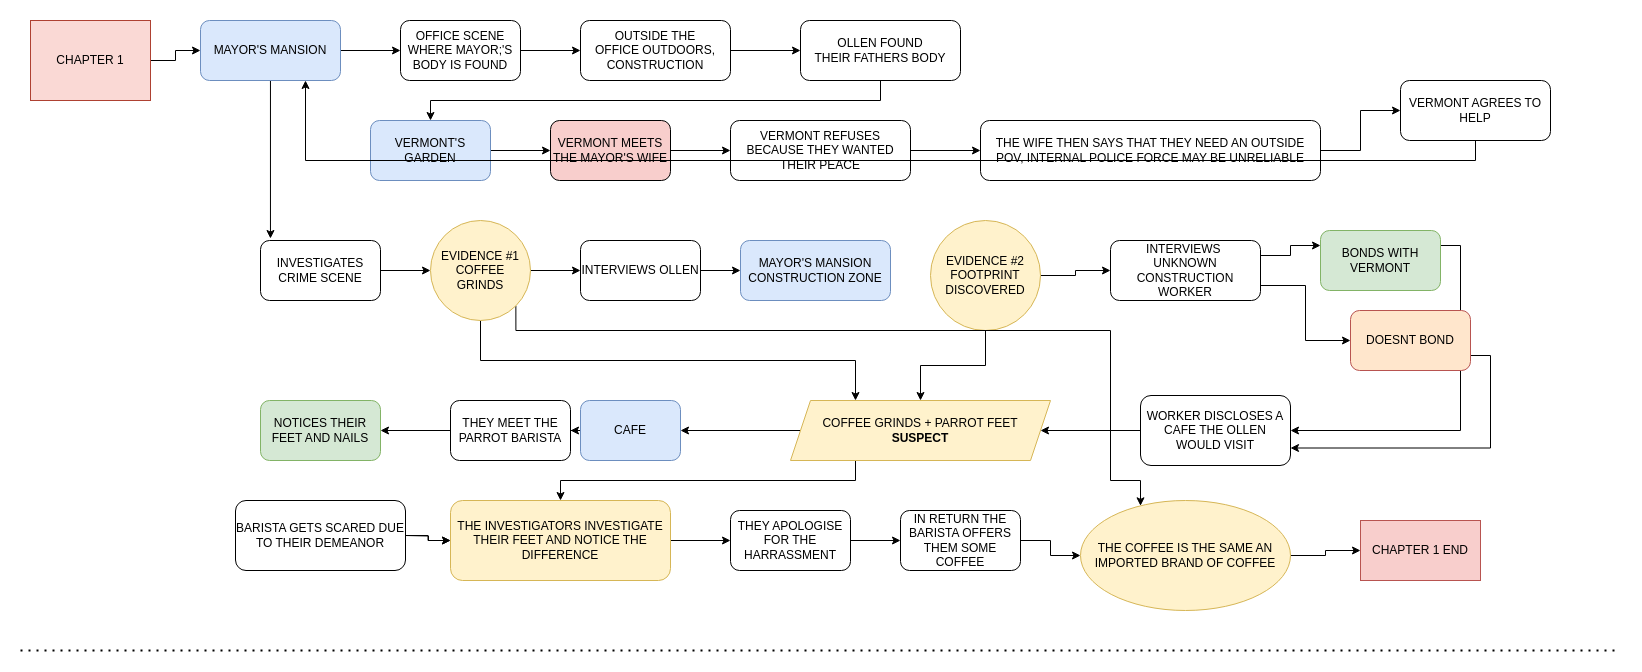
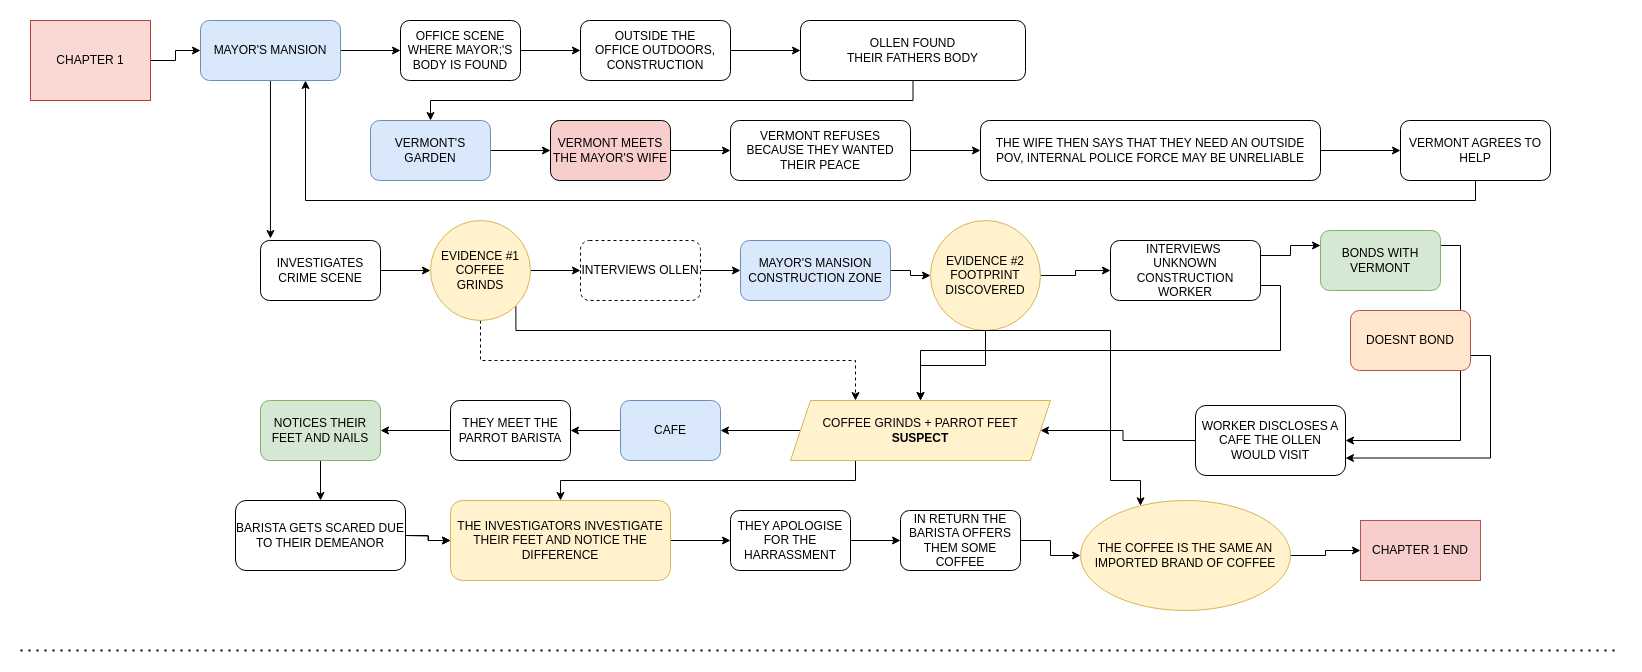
  <mxCell id="0" />
  <mxCell id="1" parent="0" />
  <mxCell id="2" value="" style="edgeStyle=orthogonalEdgeStyle;rounded=0;orthogonalLoop=1;jettySize=auto;html=1;" parent="1" source="3" target="7" edge="1"><mxGeometry relative="1" as="geometry" /></mxCell>
  <mxCell id="3" value="CHAPTER 1" style="rounded=0;whiteSpace=wrap;html=1;fillColor=#fad9d5;strokeColor=#ae4132;" parent="1" vertex="1"><mxGeometry x="30" y="20" width="120" height="80" as="geometry" /></mxCell>
  <mxCell id="4" value="" style="edgeStyle=orthogonalEdgeStyle;rounded=0;orthogonalLoop=1;jettySize=auto;html=1;" parent="1" source="7" target="9" edge="1"><mxGeometry relative="1" as="geometry" /></mxCell>
  <mxCell id="5" style="edgeStyle=orthogonalEdgeStyle;rounded=0;orthogonalLoop=1;jettySize=auto;html=1;exitX=0.5;exitY=0;exitDx=0;exitDy=0;" parent="1" source="7" edge="1"><mxGeometry relative="1" as="geometry"><mxPoint x="270.381" y="39.905" as="targetPoint" /></mxGeometry></mxCell>
  <mxCell id="6" style="edgeStyle=orthogonalEdgeStyle;rounded=0;orthogonalLoop=1;jettySize=auto;html=1;entryX=0.083;entryY=-0.033;entryDx=0;entryDy=0;entryPerimeter=0;" parent="1" source="7" target="25" edge="1"><mxGeometry relative="1" as="geometry" /></mxCell>
  <mxCell id="7" value="MAYOR'S MANSION" style="rounded=1;whiteSpace=wrap;html=1;fillColor=#dae8fc;strokeColor=#6c8ebf;" parent="1" vertex="1"><mxGeometry x="200" y="20" width="140" height="60" as="geometry" /></mxCell>
  <mxCell id="8" value="" style="edgeStyle=orthogonalEdgeStyle;rounded=0;orthogonalLoop=1;jettySize=auto;html=1;" parent="1" source="9" target="11" edge="1"><mxGeometry relative="1" as="geometry" /></mxCell>
  <mxCell id="9" value="OFFICE SCENE WHERE MAYOR;'S BODY IS FOUND" style="rounded=1;whiteSpace=wrap;html=1;" parent="1" vertex="1"><mxGeometry x="400" y="20" width="120" height="60" as="geometry" /></mxCell>
  <mxCell id="10" value="" style="edgeStyle=orthogonalEdgeStyle;rounded=0;orthogonalLoop=1;jettySize=auto;html=1;" parent="1" source="11" target="13" edge="1"><mxGeometry relative="1" as="geometry" /></mxCell>
  <mxCell id="11" value="OUTSIDE THE &lt;br&gt;OFFICE OUTDOORS, CONSTRUCTION" style="rounded=1;whiteSpace=wrap;html=1;" parent="1" vertex="1"><mxGeometry x="580" y="20" width="150" height="60" as="geometry" /></mxCell>
  <mxCell id="12" style="edgeStyle=orthogonalEdgeStyle;rounded=0;orthogonalLoop=1;jettySize=auto;html=1;exitX=0.5;exitY=1;exitDx=0;exitDy=0;entryX=0.5;entryY=0;entryDx=0;entryDy=0;" parent="1" source="13" target="15" edge="1"><mxGeometry relative="1" as="geometry"><mxPoint x="859.667" y="100" as="targetPoint" /></mxGeometry></mxCell>
- <mxCell id="13" value="OLLEN FOUND &lt;br&gt;THEIR FATHERS BODY" style="rounded=1;whiteSpace=wrap;html=1;" parent="1" vertex="1"><mxGeometry x="800" y="20" width="160" height="60" as="geometry" /></mxCell>
+ <mxCell id="13" value="OLLEN FOUND &lt;br&gt;THEIR FATHERS BODY" style="rounded=1;whiteSpace=wrap;html=1;" parent="1" vertex="1"><mxGeometry x="800" y="20" width="225" height="60" as="geometry" /></mxCell>
  <mxCell id="14" value="" style="edgeStyle=orthogonalEdgeStyle;rounded=0;orthogonalLoop=1;jettySize=auto;html=1;" parent="1" source="15" target="17" edge="1"><mxGeometry relative="1" as="geometry" /></mxCell>
  <mxCell id="15" value="VERMONT'S GARDEN" style="rounded=1;whiteSpace=wrap;html=1;fillColor=#dae8fc;strokeColor=#6c8ebf;" parent="1" vertex="1"><mxGeometry x="370" y="120" width="120" height="60" as="geometry" /></mxCell>
  <mxCell id="16" value="" style="edgeStyle=orthogonalEdgeStyle;rounded=0;orthogonalLoop=1;jettySize=auto;html=1;" parent="1" source="17" target="19" edge="1"><mxGeometry relative="1" as="geometry" /></mxCell>
  <mxCell id="17" value="VERMONT MEETS THE MAYOR'S WIFE" style="rounded=1;whiteSpace=wrap;html=1;fillColor=#f8cecc;" parent="1" vertex="1"><mxGeometry x="550" y="120" width="120" height="60" as="geometry" /></mxCell>
  <mxCell id="18" value="" style="edgeStyle=orthogonalEdgeStyle;rounded=0;orthogonalLoop=1;jettySize=auto;html=1;" parent="1" source="19" target="21" edge="1"><mxGeometry relative="1" as="geometry" /></mxCell>
  <mxCell id="19" value="VERMONT REFUSES BECAUSE THEY WANTED THEIR PEACE" style="rounded=1;whiteSpace=wrap;html=1;" parent="1" vertex="1"><mxGeometry x="730" y="120" width="180" height="60" as="geometry" /></mxCell>
  <mxCell id="20" value="" style="edgeStyle=orthogonalEdgeStyle;rounded=0;orthogonalLoop=1;jettySize=auto;html=1;" parent="1" source="21" target="23" edge="1"><mxGeometry relative="1" as="geometry" /></mxCell>
  <mxCell id="21" value="THE WIFE THEN SAYS THAT THEY NEED AN OUTSIDE POV, INTERNAL POLICE FORCE MAY BE UNRELIABLE" style="rounded=1;whiteSpace=wrap;html=1;" parent="1" vertex="1"><mxGeometry x="980" y="120" width="340" height="60" as="geometry" /></mxCell>
  <mxCell id="22" style="edgeStyle=orthogonalEdgeStyle;rounded=0;orthogonalLoop=1;jettySize=auto;html=1;exitX=0.5;exitY=1;exitDx=0;exitDy=0;entryX=0.75;entryY=1;entryDx=0;entryDy=0;" parent="1" source="23" target="7" edge="1"><mxGeometry relative="1" as="geometry"><mxPoint x="290" y="240" as="targetPoint" /></mxGeometry></mxCell>
- <mxCell id="23" value="VERMONT AGREES TO HELP" style="rounded=1;whiteSpace=wrap;html=1;" parent="1" vertex="1"><mxGeometry x="1400" y="80" width="150" height="60" as="geometry" /></mxCell>
+ <mxCell id="23" value="VERMONT AGREES TO HELP" style="rounded=1;whiteSpace=wrap;html=1;" parent="1" vertex="1"><mxGeometry x="1400" y="120" width="150" height="60" as="geometry" /></mxCell>
  <mxCell id="24" value="" style="edgeStyle=orthogonalEdgeStyle;rounded=0;orthogonalLoop=1;jettySize=auto;html=1;" parent="1" source="25" target="45" edge="1"><mxGeometry relative="1" as="geometry" /></mxCell>
  <mxCell id="25" value="INVESTIGATES CRIME SCENE" style="rounded=1;whiteSpace=wrap;html=1;" parent="1" vertex="1"><mxGeometry x="260" y="240" width="120" height="60" as="geometry" /></mxCell>
  <mxCell id="26" value="" style="edgeStyle=orthogonalEdgeStyle;rounded=0;orthogonalLoop=1;jettySize=auto;html=1;" parent="1" source="27" target="29" edge="1"><mxGeometry relative="1" as="geometry" /></mxCell>
- <mxCell id="27" value="INTERVIEWS OLLEN" style="rounded=1;whiteSpace=wrap;html=1;" parent="1" vertex="1"><mxGeometry x="580" y="240" width="120" height="60" as="geometry" /></mxCell>
+ <mxCell id="27" value="INTERVIEWS OLLEN" style="rounded=1;whiteSpace=wrap;html=1;dashed=1;" parent="1" vertex="1"><mxGeometry x="580" y="240" width="120" height="60" as="geometry" /></mxCell>
+ <mxCell id="28" value="" style="edgeStyle=orthogonalEdgeStyle;rounded=0;orthogonalLoop=1;jettySize=auto;html=1;" parent="1" source="29" target="32" edge="1"><mxGeometry relative="1" as="geometry" /></mxCell>
  <mxCell id="29" value="MAYOR'S MANSION&lt;br&gt;CONSTRUCTION ZONE" style="rounded=1;whiteSpace=wrap;html=1;fillColor=#dae8fc;strokeColor=#6c8ebf;" parent="1" vertex="1"><mxGeometry x="740" y="240" width="150" height="60" as="geometry" /></mxCell>
  <mxCell id="30" value="" style="edgeStyle=orthogonalEdgeStyle;rounded=0;orthogonalLoop=1;jettySize=auto;html=1;" parent="1" source="32" target="35" edge="1"><mxGeometry relative="1" as="geometry" /></mxCell>
  <mxCell id="31" style="edgeStyle=orthogonalEdgeStyle;rounded=0;orthogonalLoop=1;jettySize=auto;html=1;exitX=0.5;exitY=1;exitDx=0;exitDy=0;" parent="1" source="32" target="48" edge="1"><mxGeometry relative="1" as="geometry"><mxPoint x="995" y="360" as="sourcePoint" /></mxGeometry></mxCell>
  <mxCell id="32" value="EVIDENCE #2&lt;br&gt;FOOTPRINT DISCOVERED" style="ellipse;whiteSpace=wrap;html=1;aspect=fixed;fillColor=#fff2cc;strokeColor=#d6b656;" parent="1" vertex="1"><mxGeometry x="930" y="220" width="110" height="110" as="geometry" /></mxCell>
  <mxCell id="33" style="edgeStyle=orthogonalEdgeStyle;rounded=0;orthogonalLoop=1;jettySize=auto;html=1;exitX=1;exitY=0.25;exitDx=0;exitDy=0;entryX=0;entryY=0.25;entryDx=0;entryDy=0;" parent="1" source="35" target="37" edge="1"><mxGeometry relative="1" as="geometry" /></mxCell>
- <mxCell id="34" style="edgeStyle=orthogonalEdgeStyle;rounded=0;orthogonalLoop=1;jettySize=auto;html=1;exitX=1;exitY=0.75;exitDx=0;exitDy=0;entryX=0;entryY=0.5;entryDx=0;entryDy=0;" parent="1" source="35" target="39" edge="1"><mxGeometry relative="1" as="geometry"><mxPoint x="1300" y="370" as="targetPoint" /></mxGeometry></mxCell>
+ <mxCell id="34" style="edgeStyle=orthogonalEdgeStyle;rounded=0;orthogonalLoop=1;jettySize=auto;html=1;exitX=1;exitY=0.75;exitDx=0;exitDy=0;" parent="1" source="35" target="48" edge="1"><mxGeometry relative="1" as="geometry"><mxPoint x="1300" y="370" as="targetPoint" /></mxGeometry></mxCell>
  <mxCell id="35" value="INTERVIEWS&amp;nbsp;&lt;br&gt;UNKNOWN CONSTRUCTION WORKER" style="rounded=1;whiteSpace=wrap;html=1;" parent="1" vertex="1"><mxGeometry x="1110" y="240" width="150" height="60" as="geometry" /></mxCell>
  <mxCell id="36" style="edgeStyle=orthogonalEdgeStyle;rounded=0;orthogonalLoop=1;jettySize=auto;html=1;exitX=1;exitY=0.25;exitDx=0;exitDy=0;entryX=1;entryY=0.5;entryDx=0;entryDy=0;" parent="1" source="37" target="41" edge="1"><mxGeometry relative="1" as="geometry"><mxPoint x="1490" y="360" as="targetPoint" /></mxGeometry></mxCell>
  <mxCell id="37" value="BONDS WITH VERMONT" style="rounded=1;whiteSpace=wrap;html=1;fillColor=#d5e8d4;strokeColor=#82b366;" parent="1" vertex="1"><mxGeometry x="1320" y="230" width="120" height="60" as="geometry" /></mxCell>
  <mxCell id="38" style="edgeStyle=orthogonalEdgeStyle;rounded=0;orthogonalLoop=1;jettySize=auto;html=1;exitX=1;exitY=0.75;exitDx=0;exitDy=0;entryX=1;entryY=0.75;entryDx=0;entryDy=0;" parent="1" source="39" target="41" edge="1"><mxGeometry relative="1" as="geometry" /></mxCell>
  <mxCell id="39" value="DOESNT BOND" style="rounded=1;whiteSpace=wrap;html=1;fillColor=#ffe6cc;strokeColor=#b85450;" parent="1" vertex="1"><mxGeometry x="1350" y="310" width="120" height="60" as="geometry" /></mxCell>
  <mxCell id="40" value="" style="edgeStyle=orthogonalEdgeStyle;rounded=0;orthogonalLoop=1;jettySize=auto;html=1;" parent="1" source="41" target="48" edge="1"><mxGeometry relative="1" as="geometry" /></mxCell>
- <mxCell id="41" value="WORKER DISCLOSES A CAFE THE OLLEN WOULD VISIT" style="rounded=1;whiteSpace=wrap;html=1;" parent="1" vertex="1"><mxGeometry x="1140" y="395" width="150" height="70" as="geometry" /></mxCell>
+ <mxCell id="41" value="WORKER DISCLOSES A CAFE THE OLLEN WOULD VISIT" style="rounded=1;whiteSpace=wrap;html=1;" parent="1" vertex="1"><mxGeometry x="1195" y="405" width="150" height="70" as="geometry" /></mxCell>
  <mxCell id="42" value="" style="edgeStyle=orthogonalEdgeStyle;rounded=0;orthogonalLoop=1;jettySize=auto;html=1;" parent="1" source="45" target="27" edge="1"><mxGeometry relative="1" as="geometry" /></mxCell>
- <mxCell id="43" style="edgeStyle=orthogonalEdgeStyle;rounded=0;orthogonalLoop=1;jettySize=auto;html=1;exitX=0.5;exitY=1;exitDx=0;exitDy=0;entryX=0.25;entryY=0;entryDx=0;entryDy=0;" parent="1" source="45" target="48" edge="1"><mxGeometry relative="1" as="geometry" /></mxCell>
+ <mxCell id="43" style="edgeStyle=orthogonalEdgeStyle;rounded=0;orthogonalLoop=1;jettySize=auto;html=1;exitX=0.5;exitY=1;exitDx=0;exitDy=0;entryX=0.25;entryY=0;entryDx=0;entryDy=0;dashed=1;" parent="1" source="45" target="48" edge="1"><mxGeometry relative="1" as="geometry" /></mxCell>
  <mxCell id="44" style="edgeStyle=orthogonalEdgeStyle;rounded=0;orthogonalLoop=1;jettySize=auto;html=1;exitX=1;exitY=1;exitDx=0;exitDy=0;" parent="1" source="45" target="65" edge="1"><mxGeometry relative="1" as="geometry"><mxPoint x="1080" y="480" as="targetPoint" /><Array as="points"><mxPoint x="515" y="330" /><mxPoint x="1110" y="330" /><mxPoint x="1110" y="480" /><mxPoint x="1140" y="480" /></Array></mxGeometry></mxCell>
  <mxCell id="45" value="EVIDENCE #1&lt;br&gt;COFFEE GRINDS" style="ellipse;whiteSpace=wrap;html=1;aspect=fixed;fillColor=#fff2cc;strokeColor=#d6b656;" parent="1" vertex="1"><mxGeometry x="430" y="220" width="100" height="100" as="geometry" /></mxCell>
  <mxCell id="46" value="" style="edgeStyle=orthogonalEdgeStyle;rounded=0;orthogonalLoop=1;jettySize=auto;html=1;" parent="1" source="48" target="50" edge="1"><mxGeometry relative="1" as="geometry" /></mxCell>
  <mxCell id="47" style="edgeStyle=orthogonalEdgeStyle;rounded=0;orthogonalLoop=1;jettySize=auto;html=1;exitX=0.25;exitY=1;exitDx=0;exitDy=0;" parent="1" source="48" target="59" edge="1"><mxGeometry relative="1" as="geometry" /></mxCell>
  <mxCell id="48" value="COFFEE GRINDS + PARROT FEET&lt;br&gt;&lt;b&gt;SUSPECT&lt;/b&gt;" style="shape=parallelogram;perimeter=parallelogramPerimeter;whiteSpace=wrap;html=1;fixedSize=1;fillColor=#fff2cc;strokeColor=#d6b656;" parent="1" vertex="1"><mxGeometry x="790" y="400" width="260" height="60" as="geometry" /></mxCell>
  <mxCell id="49" value="" style="edgeStyle=orthogonalEdgeStyle;rounded=0;orthogonalLoop=1;jettySize=auto;html=1;" parent="1" source="50" target="52" edge="1"><mxGeometry relative="1" as="geometry" /></mxCell>
- <mxCell id="50" value="CAFE" style="rounded=1;whiteSpace=wrap;html=1;fillColor=#dae8fc;strokeColor=#6c8ebf;" parent="1" vertex="1"><mxGeometry x="580" y="400" width="100" height="60" as="geometry" /></mxCell>
+ <mxCell id="50" value="CAFE" style="rounded=1;whiteSpace=wrap;html=1;fillColor=#dae8fc;strokeColor=#6c8ebf;" parent="1" vertex="1"><mxGeometry x="620" y="400" width="100" height="60" as="geometry" /></mxCell>
  <mxCell id="51" value="" style="edgeStyle=orthogonalEdgeStyle;rounded=0;orthogonalLoop=1;jettySize=auto;html=1;" parent="1" source="52" target="54" edge="1"><mxGeometry relative="1" as="geometry" /></mxCell>
  <mxCell id="52" value="THEY MEET THE PARROT BARISTA" style="rounded=1;whiteSpace=wrap;html=1;" parent="1" vertex="1"><mxGeometry x="450" y="400" width="120" height="60" as="geometry" /></mxCell>
+ <mxCell id="53" value="" style="edgeStyle=orthogonalEdgeStyle;rounded=0;orthogonalLoop=1;jettySize=auto;html=1;entryX=0.5;entryY=0;entryDx=0;entryDy=0;" parent="1" source="54" target="57" edge="1"><mxGeometry relative="1" as="geometry"><mxPoint x="320" y="500" as="targetPoint" /></mxGeometry></mxCell>
  <mxCell id="54" value="NOTICES THEIR FEET AND NAILS" style="rounded=1;whiteSpace=wrap;html=1;fillColor=#d5e8d4;strokeColor=#82b366;" parent="1" vertex="1"><mxGeometry x="260" y="400" width="120" height="60" as="geometry" /></mxCell>
  <mxCell id="55" value="" style="edgeStyle=orthogonalEdgeStyle;rounded=0;orthogonalLoop=1;jettySize=auto;html=1;" parent="1" target="59" edge="1"><mxGeometry relative="1" as="geometry"><mxPoint x="405" y="535" as="sourcePoint" /></mxGeometry></mxCell>
  <mxCell id="56" value="" style="edgeStyle=orthogonalEdgeStyle;rounded=0;orthogonalLoop=1;jettySize=auto;html=1;" parent="1" source="57" target="59" edge="1"><mxGeometry relative="1" as="geometry" /></mxCell>
  <mxCell id="57" value="BARISTA GETS SCARED DUE TO THEIR DEMEANOR" style="rounded=1;whiteSpace=wrap;html=1;" parent="1" vertex="1"><mxGeometry x="235" y="500" width="170" height="70" as="geometry" /></mxCell>
  <mxCell id="58" value="" style="edgeStyle=orthogonalEdgeStyle;rounded=0;orthogonalLoop=1;jettySize=auto;html=1;" parent="1" source="59" target="61" edge="1"><mxGeometry relative="1" as="geometry" /></mxCell>
  <mxCell id="59" value="THE INVESTIGATORS INVESTIGATE THEIR FEET AND NOTICE THE DIFFERENCE" style="rounded=1;whiteSpace=wrap;html=1;fillColor=#fff2cc;strokeColor=#d6b656;" parent="1" vertex="1"><mxGeometry x="450" y="500" width="220" height="80" as="geometry" /></mxCell>
  <mxCell id="60" value="" style="edgeStyle=orthogonalEdgeStyle;rounded=0;orthogonalLoop=1;jettySize=auto;html=1;" parent="1" source="61" target="63" edge="1"><mxGeometry relative="1" as="geometry" /></mxCell>
  <mxCell id="61" value="THEY APOLOGISE FOR THE HARRASSMENT" style="rounded=1;whiteSpace=wrap;html=1;" parent="1" vertex="1"><mxGeometry x="730" y="510" width="120" height="60" as="geometry" /></mxCell>
  <mxCell id="62" value="" style="edgeStyle=orthogonalEdgeStyle;rounded=0;orthogonalLoop=1;jettySize=auto;html=1;" parent="1" source="63" target="65" edge="1"><mxGeometry relative="1" as="geometry" /></mxCell>
  <mxCell id="63" value="IN RETURN THE BARISTA OFFERS THEM SOME COFFEE" style="rounded=1;whiteSpace=wrap;html=1;" parent="1" vertex="1"><mxGeometry x="900" y="510" width="120" height="60" as="geometry" /></mxCell>
  <mxCell id="64" value="" style="edgeStyle=orthogonalEdgeStyle;rounded=0;orthogonalLoop=1;jettySize=auto;html=1;" parent="1" source="65" target="66" edge="1"><mxGeometry relative="1" as="geometry" /></mxCell>
  <mxCell id="65" value="THE COFFEE IS THE SAME AN IMPORTED BRAND OF COFFEE" style="ellipse;whiteSpace=wrap;html=1;fillColor=#fff2cc;strokeColor=#d6b656;" parent="1" vertex="1"><mxGeometry x="1080" y="500" width="210" height="110" as="geometry" /></mxCell>
  <mxCell id="66" value="CHAPTER 1 END" style="rounded=0;whiteSpace=wrap;html=1;fillColor=#f8cecc;strokeColor=#b85450;" parent="1" vertex="1"><mxGeometry x="1360" y="520" width="120" height="60" as="geometry" /></mxCell>
  <mxCell id="67" value="" style="endArrow=none;dashed=1;html=1;dashPattern=1 3;strokeWidth=2;rounded=0;" edge="1" parent="1"><mxGeometry width="50" height="50" relative="1" as="geometry"><mxPoint x="20" y="650" as="sourcePoint" /><mxPoint x="1620" y="650" as="targetPoint" /></mxGeometry></mxCell>
